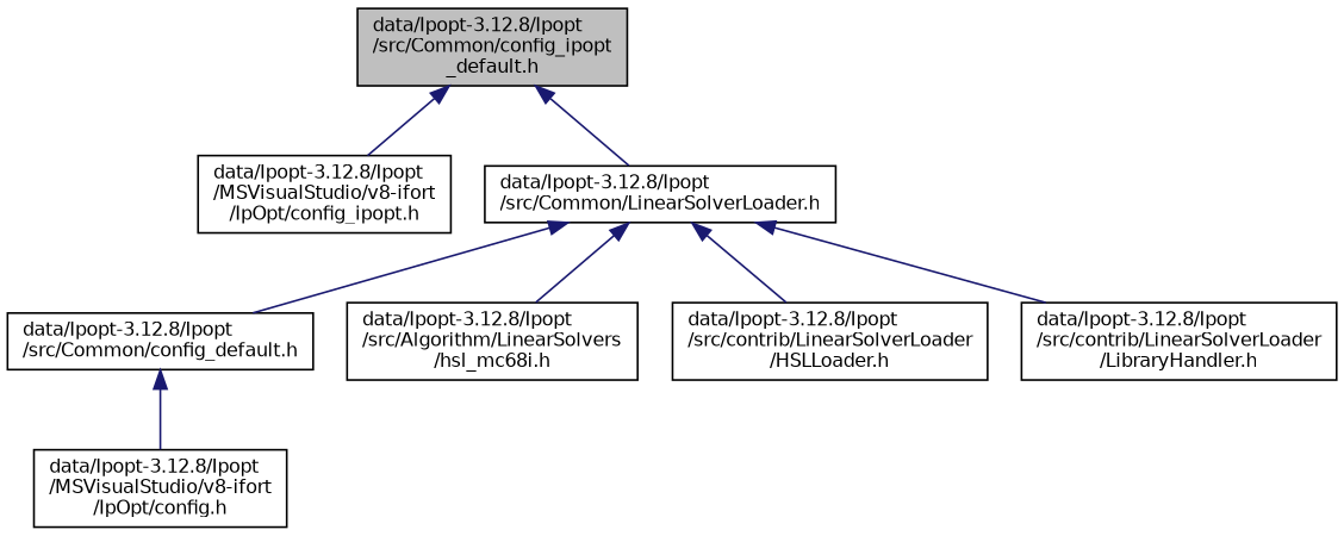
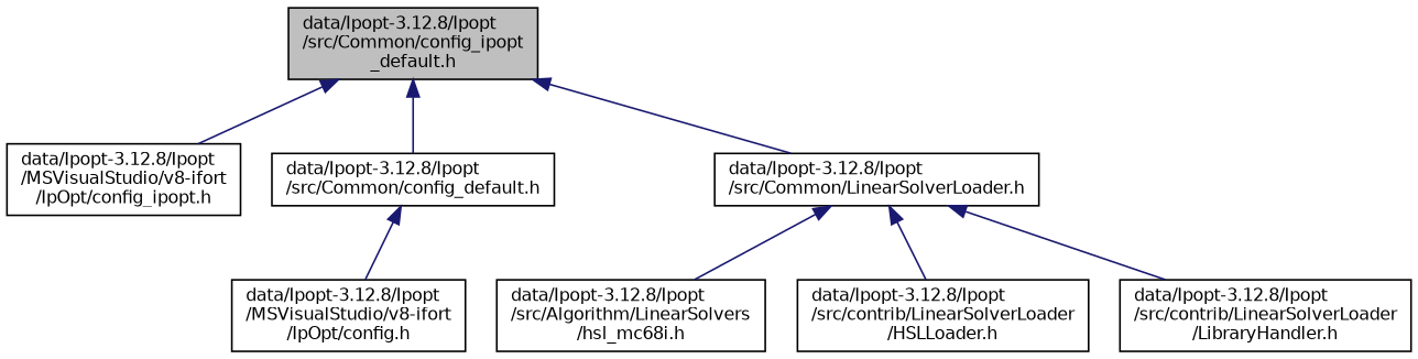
  digraph {
    node [color=black fillcolor=white fontname=Helvetica fontsize=10 shape=record style=filled]
    edge [color=midnightblue dir=back fontname=Helvetica fontsize=10 labelfontname=Helvetica labelfontsize=10 style=solid]
    n1 [fillcolor=grey75 fontcolor=black height=0.2 label="data/Ipopt-3.12.8/Ipopt\l/src/Common/config_ipopt\l_default.h" width=0.4]
    n2 [height=0.2 label="data/Ipopt-3.12.8/Ipopt\l/MSVisualStudio/v8-ifort\l/IpOpt/config_ipopt.h" width=0.4]
    n3 [height=0.2 label="data/Ipopt-3.12.8/Ipopt\l/src/Common/config_default.h" width=0.4]
    n4 [height=0.2 label="data/Ipopt-3.12.8/Ipopt\l/src/Common/LinearSolverLoader.h" width=0.4]
    n5 [height=0.2 label="data/Ipopt-3.12.8/Ipopt\l/MSVisualStudio/v8-ifort\l/IpOpt/config.h" width=0.4]
    n6 [height=0.2 label="data/Ipopt-3.12.8/Ipopt\l/src/Algorithm/LinearSolvers\l/hsl_mc68i.h" width=0.4]
    n7 [height=0.2 label="data/Ipopt-3.12.8/Ipopt\l/src/contrib/LinearSolverLoader\l/HSLLoader.h" width=0.4]
    n8 [height=0.2 label="data/Ipopt-3.12.8/Ipopt\l/src/contrib/LinearSolverLoader\l/LibraryHandler.h" width=0.4]
    n1 -> n2
-   n4 -> n3
+   n1 -> n3
    n1 -> n4
    n3 -> n5
    n4 -> n6
    n4 -> n7
    n4 -> n8
  }
